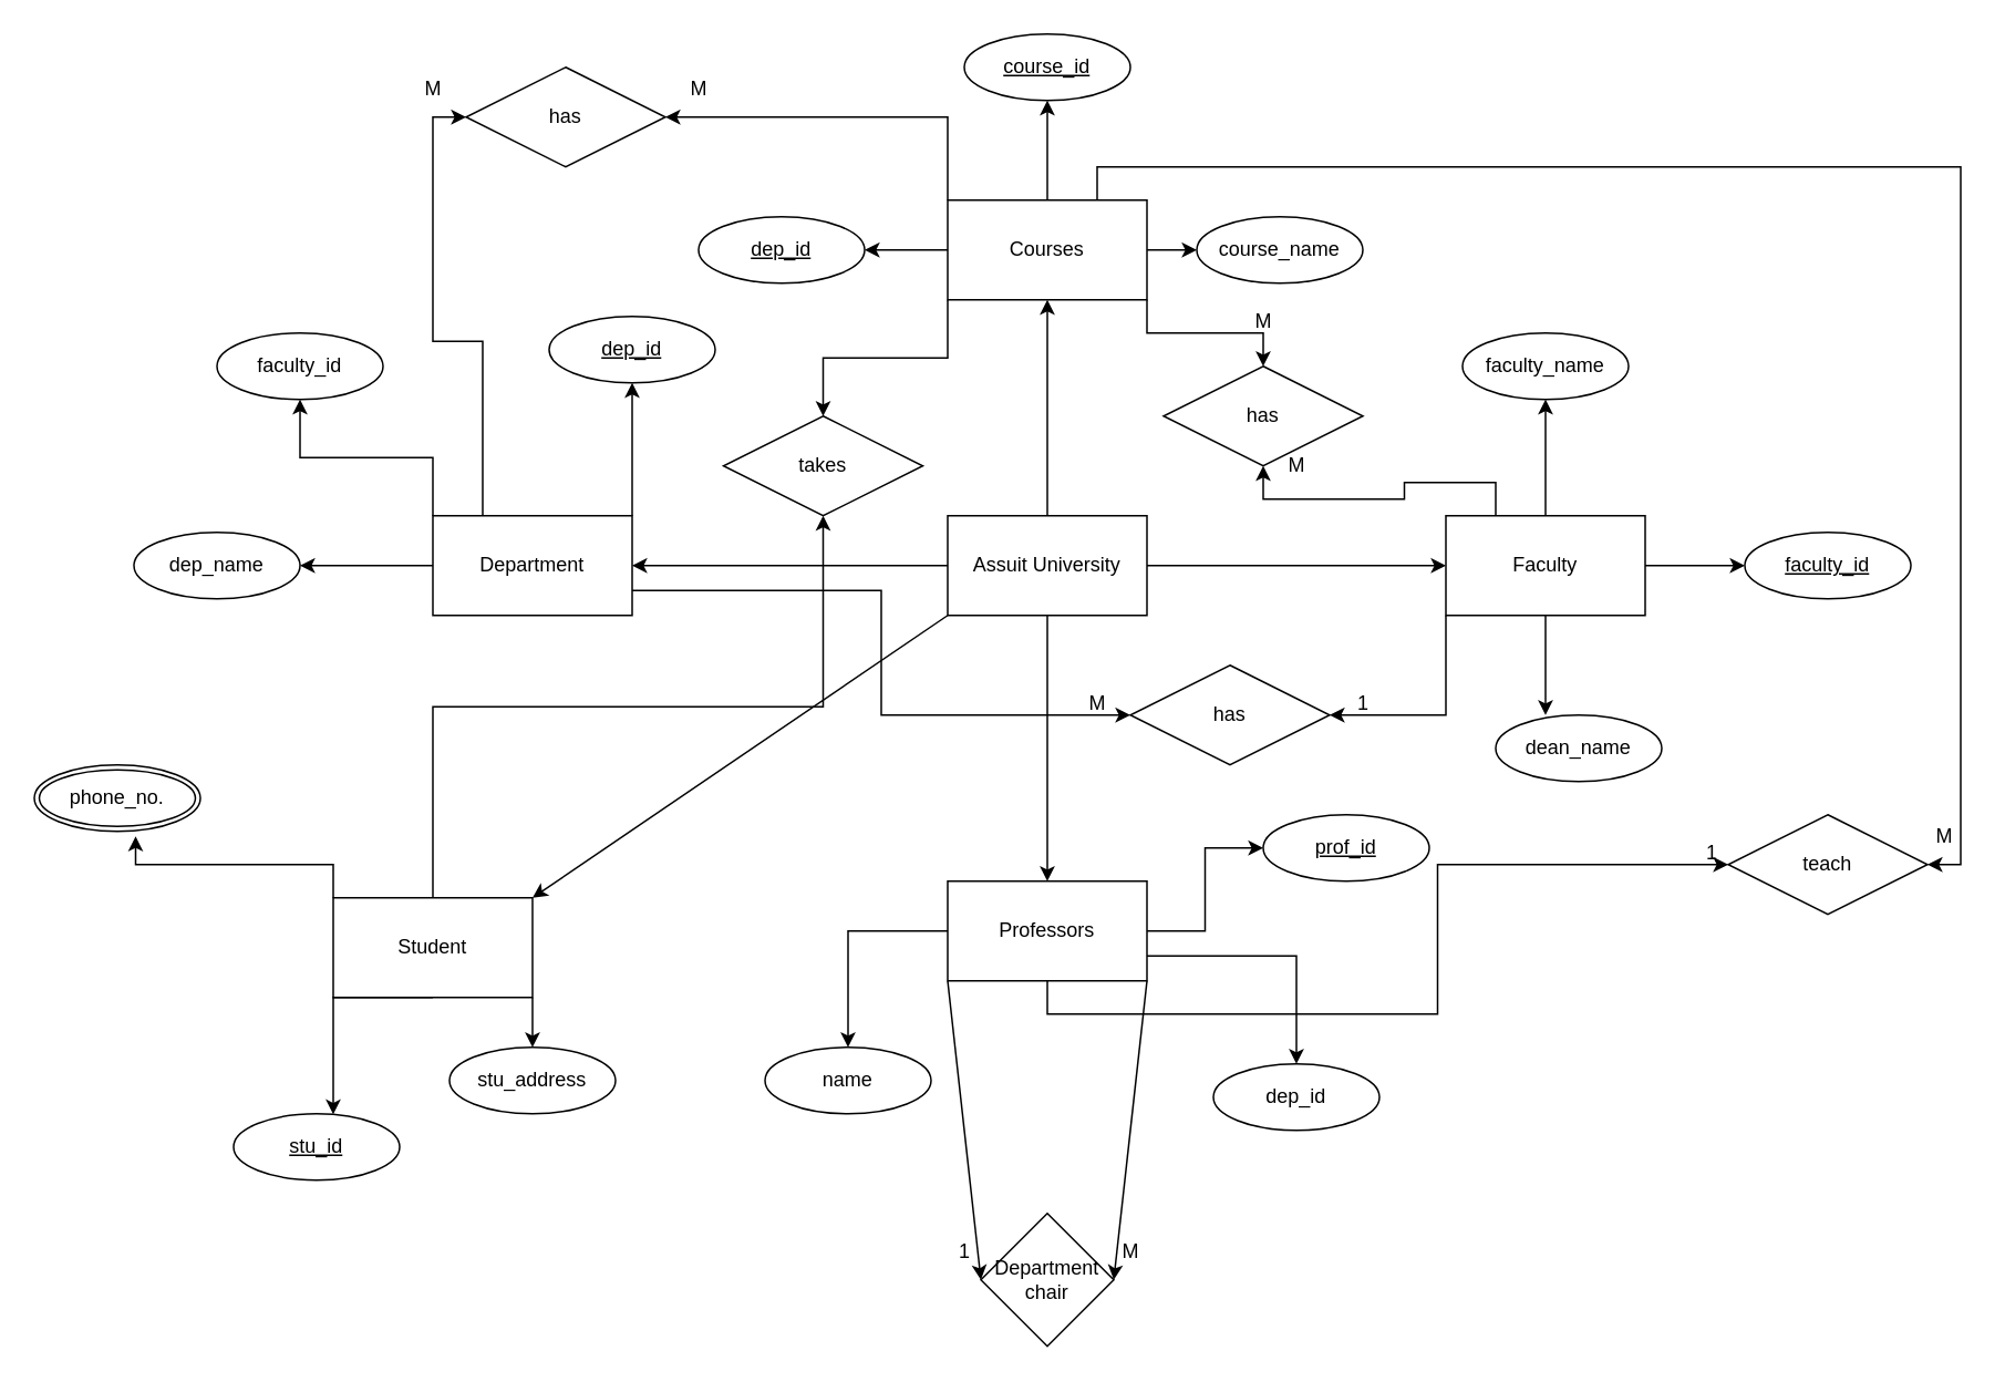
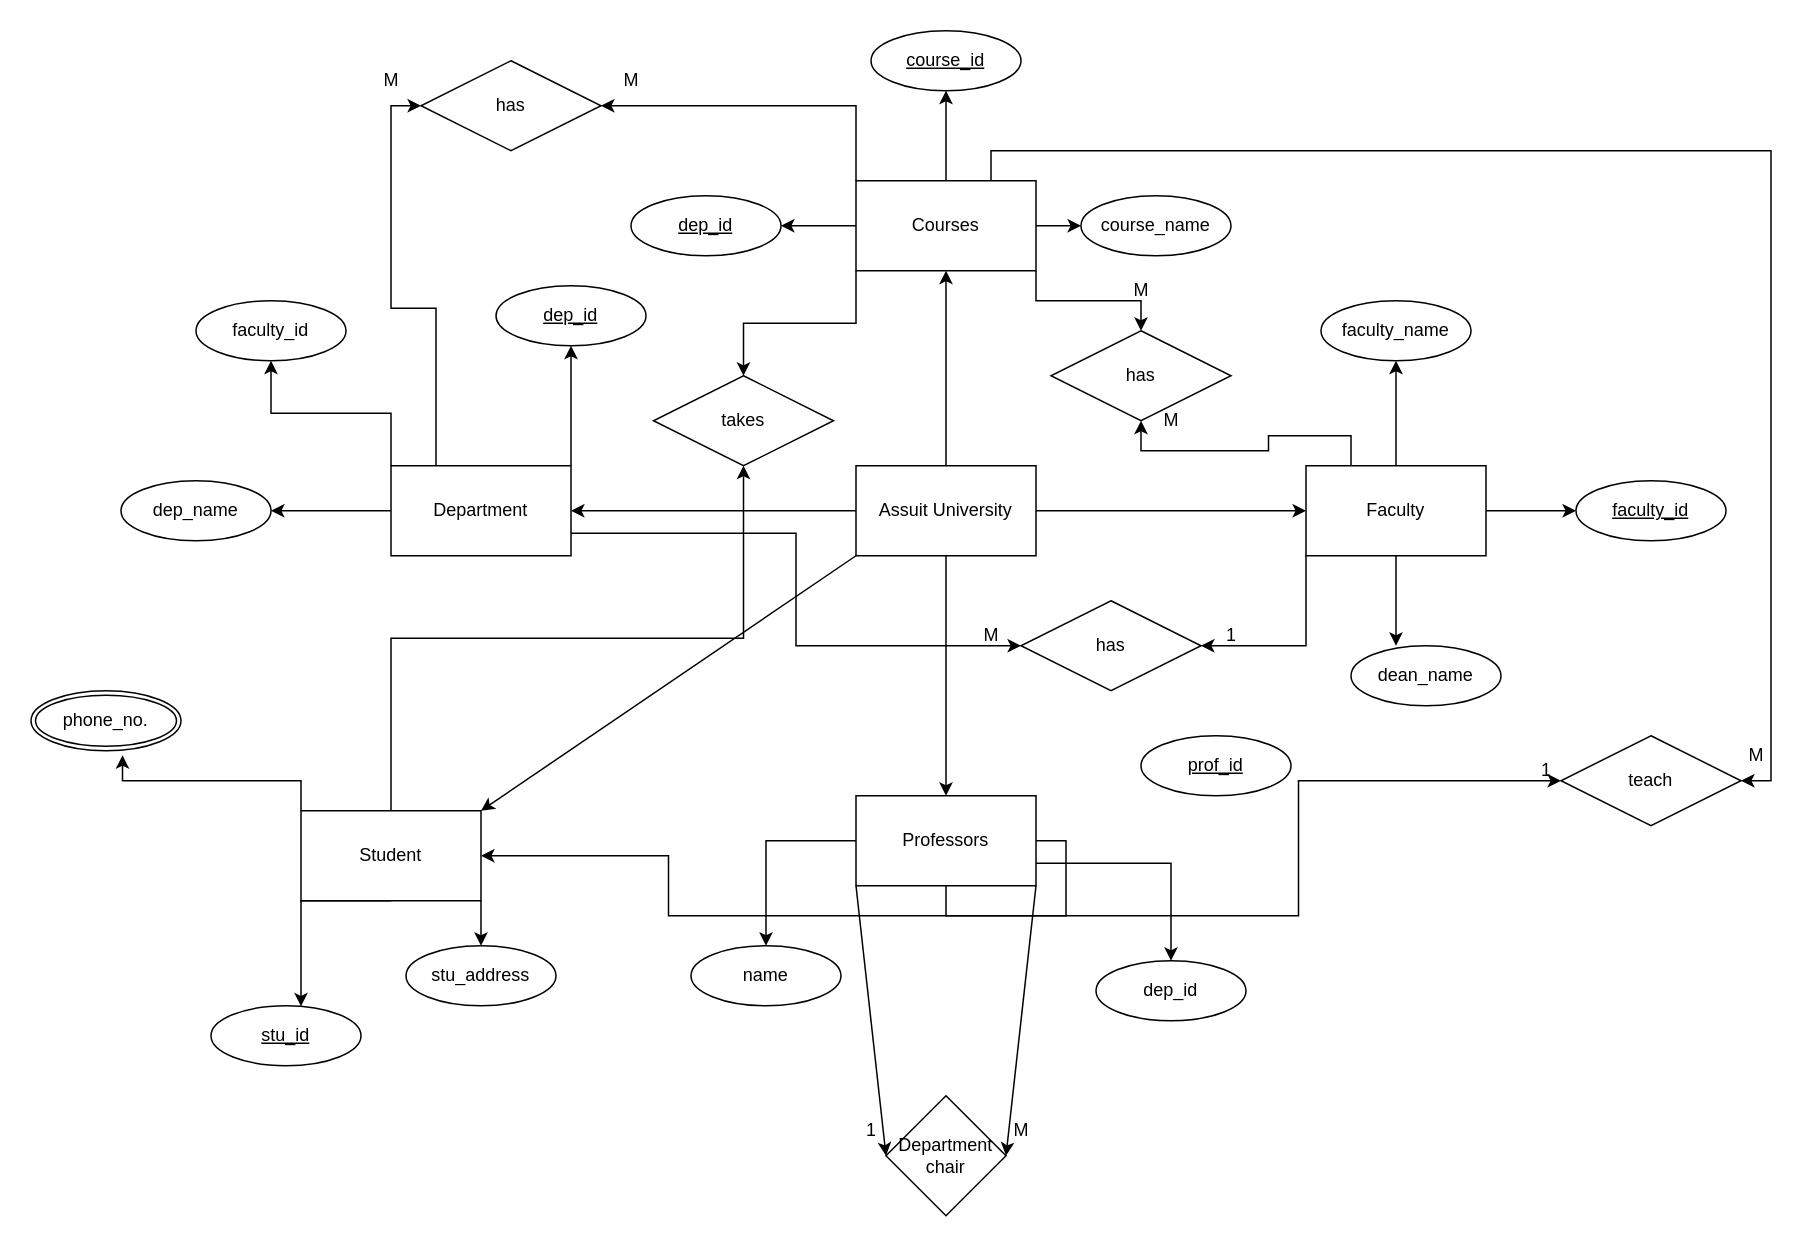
  <mxCell id="0" />
  <mxCell id="1" parent="0" />
  <mxCell id="2" value="" style="edgeStyle=orthogonalEdgeStyle;rounded=0;orthogonalLoop=1;jettySize=auto;html=1;" parent="1" source="6" target="11" edge="1"><mxGeometry relative="1" as="geometry" /></mxCell>
  <mxCell id="3" value="" style="edgeStyle=orthogonalEdgeStyle;rounded=0;orthogonalLoop=1;jettySize=auto;html=1;" parent="1" source="6" target="17" edge="1"><mxGeometry relative="1" as="geometry" /></mxCell>
  <mxCell id="4" value="" style="edgeStyle=orthogonalEdgeStyle;rounded=0;orthogonalLoop=1;jettySize=auto;html=1;" parent="1" source="6" target="24" edge="1"><mxGeometry relative="1" as="geometry" /></mxCell>
  <mxCell id="5" value="" style="edgeStyle=orthogonalEdgeStyle;rounded=0;orthogonalLoop=1;jettySize=auto;html=1;" parent="1" source="6" target="29" edge="1"><mxGeometry relative="1" as="geometry" /></mxCell>
  <mxCell id="6" value="Assuit University" style="rounded=0;whiteSpace=wrap;html=1;" parent="1" vertex="1"><mxGeometry x="570" y="310" width="120" height="60" as="geometry" /></mxCell>
  <mxCell id="7" value="" style="edgeStyle=orthogonalEdgeStyle;rounded=0;orthogonalLoop=1;jettySize=auto;html=1;" parent="1" source="11" edge="1"><mxGeometry relative="1" as="geometry"><mxPoint x="930" y="240" as="targetPoint" /></mxGeometry></mxCell>
  <mxCell id="8" style="edgeStyle=orthogonalEdgeStyle;rounded=0;orthogonalLoop=1;jettySize=auto;html=1;exitX=1;exitY=0.5;exitDx=0;exitDy=0;" edge="1" parent="1" source="11" target="39"><mxGeometry relative="1" as="geometry" /></mxCell>
  <mxCell id="9" style="edgeStyle=orthogonalEdgeStyle;rounded=0;orthogonalLoop=1;jettySize=auto;html=1;exitX=0;exitY=1;exitDx=0;exitDy=0;entryX=1;entryY=0.5;entryDx=0;entryDy=0;" edge="1" parent="1" source="11" target="54"><mxGeometry relative="1" as="geometry" /></mxCell>
  <mxCell id="10" style="edgeStyle=orthogonalEdgeStyle;rounded=0;orthogonalLoop=1;jettySize=auto;html=1;exitX=0.25;exitY=0;exitDx=0;exitDy=0;" edge="1" parent="1" source="11" target="62"><mxGeometry relative="1" as="geometry" /></mxCell>
  <mxCell id="11" value="Faculty" style="rounded=0;whiteSpace=wrap;html=1;" parent="1" vertex="1"><mxGeometry x="870" y="310" width="120" height="60" as="geometry" /></mxCell>
  <mxCell id="12" style="edgeStyle=orthogonalEdgeStyle;rounded=0;orthogonalLoop=1;jettySize=auto;html=1;exitX=1;exitY=0;exitDx=0;exitDy=0;entryX=0.5;entryY=1;entryDx=0;entryDy=0;" edge="1" parent="1" source="17" target="41"><mxGeometry relative="1" as="geometry" /></mxCell>
  <mxCell id="13" style="edgeStyle=orthogonalEdgeStyle;rounded=0;orthogonalLoop=1;jettySize=auto;html=1;exitX=0;exitY=0.5;exitDx=0;exitDy=0;" edge="1" parent="1" source="17" target="42"><mxGeometry relative="1" as="geometry"><mxPoint x="200" y="340" as="targetPoint" /></mxGeometry></mxCell>
  <mxCell id="14" style="edgeStyle=orthogonalEdgeStyle;rounded=0;orthogonalLoop=1;jettySize=auto;html=1;exitX=1;exitY=0.75;exitDx=0;exitDy=0;entryX=0;entryY=0.5;entryDx=0;entryDy=0;" edge="1" parent="1" source="17" target="54"><mxGeometry relative="1" as="geometry" /></mxCell>
  <mxCell id="15" style="edgeStyle=orthogonalEdgeStyle;rounded=0;orthogonalLoop=1;jettySize=auto;html=1;exitX=0.25;exitY=0;exitDx=0;exitDy=0;entryX=0;entryY=0.5;entryDx=0;entryDy=0;" edge="1" parent="1" source="17" target="57"><mxGeometry relative="1" as="geometry" /></mxCell>
  <mxCell id="16" style="edgeStyle=orthogonalEdgeStyle;rounded=0;orthogonalLoop=1;jettySize=auto;html=1;exitX=0;exitY=0;exitDx=0;exitDy=0;" edge="1" parent="1" source="17" target="44"><mxGeometry relative="1" as="geometry" /></mxCell>
  <mxCell id="17" value="Department" style="whiteSpace=wrap;html=1;rounded=0;" parent="1" vertex="1"><mxGeometry y="310" width="120" height="60" as="geometry" x="260" /></mxCell>
  <mxCell id="18" style="edgeStyle=orthogonalEdgeStyle;rounded=0;orthogonalLoop=1;jettySize=auto;html=1;exitX=0.5;exitY=0;exitDx=0;exitDy=0;" edge="1" parent="1" source="24" target="43"><mxGeometry relative="1" as="geometry"><mxPoint x="630" y="40" as="targetPoint" /></mxGeometry></mxCell>
  <mxCell id="19" style="edgeStyle=orthogonalEdgeStyle;rounded=0;orthogonalLoop=1;jettySize=auto;html=1;exitX=1;exitY=0.5;exitDx=0;exitDy=0;" edge="1" parent="1" source="24" target="45"><mxGeometry relative="1" as="geometry"><mxPoint x="770" y="150" as="targetPoint" /></mxGeometry></mxCell>
  <mxCell id="20" style="edgeStyle=orthogonalEdgeStyle;rounded=0;orthogonalLoop=1;jettySize=auto;html=1;exitX=0;exitY=0.5;exitDx=0;exitDy=0;" edge="1" parent="1" source="24" target="46"><mxGeometry relative="1" as="geometry"><mxPoint x="470" y="150" as="targetPoint" /></mxGeometry></mxCell>
  <mxCell id="21" style="edgeStyle=orthogonalEdgeStyle;rounded=0;orthogonalLoop=1;jettySize=auto;html=1;exitX=0;exitY=0;exitDx=0;exitDy=0;entryX=1;entryY=0.5;entryDx=0;entryDy=0;" edge="1" parent="1" source="24" target="57"><mxGeometry relative="1" as="geometry" /></mxCell>
  <mxCell id="22" style="edgeStyle=orthogonalEdgeStyle;rounded=0;orthogonalLoop=1;jettySize=auto;html=1;exitX=0;exitY=1;exitDx=0;exitDy=0;entryX=0.5;entryY=0;entryDx=0;entryDy=0;" edge="1" parent="1" source="24" target="60"><mxGeometry relative="1" as="geometry" /></mxCell>
  <mxCell id="23" style="edgeStyle=orthogonalEdgeStyle;rounded=0;orthogonalLoop=1;jettySize=auto;html=1;exitX=0.75;exitY=0;exitDx=0;exitDy=0;entryX=1;entryY=0.5;entryDx=0;entryDy=0;" edge="1" parent="1" source="24" target="68"><mxGeometry relative="1" as="geometry" /></mxCell>
  <mxCell id="24" value="Courses" style="whiteSpace=wrap;html=1;rounded=0;" parent="1" vertex="1"><mxGeometry x="570" y="120" width="120" height="60" as="geometry" /></mxCell>
- <mxCell id="25" style="edgeStyle=orthogonalEdgeStyle;rounded=0;orthogonalLoop=1;jettySize=auto;html=1;exitX=1;exitY=0.5;exitDx=0;exitDy=0;entryX=0;entryY=0.5;entryDx=0;entryDy=0;" edge="1" parent="1" source="29" target="47"><mxGeometry relative="1" as="geometry" /></mxCell>
+ <mxCell id="25" style="edgeStyle=orthogonalEdgeStyle;rounded=0;orthogonalLoop=1;jettySize=auto;html=1;exitX=1;exitY=0.5;exitDx=0;exitDy=0;" edge="1" parent="1" source="29" target="33"><mxGeometry relative="1" as="geometry" /></mxCell>
  <mxCell id="26" style="edgeStyle=orthogonalEdgeStyle;rounded=0;orthogonalLoop=1;jettySize=auto;html=1;exitX=0;exitY=0.5;exitDx=0;exitDy=0;" edge="1" parent="1" source="29" target="48"><mxGeometry relative="1" as="geometry"><mxPoint x="500" y="610" as="targetPoint" /></mxGeometry></mxCell>
  <mxCell id="27" style="edgeStyle=orthogonalEdgeStyle;rounded=0;orthogonalLoop=1;jettySize=auto;html=1;exitX=1;exitY=0.75;exitDx=0;exitDy=0;" edge="1" parent="1" source="29" target="49"><mxGeometry relative="1" as="geometry"><mxPoint x="780" y="660" as="targetPoint" /></mxGeometry></mxCell>
  <mxCell id="28" style="edgeStyle=orthogonalEdgeStyle;rounded=0;orthogonalLoop=1;jettySize=auto;html=1;exitX=0.5;exitY=1;exitDx=0;exitDy=0;" edge="1" parent="1" source="29" target="68"><mxGeometry relative="1" as="geometry" /></mxCell>
  <mxCell id="29" value="Professors" style="whiteSpace=wrap;html=1;rounded=0;" parent="1" vertex="1"><mxGeometry x="570" y="530" width="120" height="60" as="geometry" /></mxCell>
  <mxCell id="30" style="edgeStyle=orthogonalEdgeStyle;rounded=0;orthogonalLoop=1;jettySize=auto;html=1;exitX=0.5;exitY=1;exitDx=0;exitDy=0;" edge="1" parent="1" source="33" target="50"><mxGeometry relative="1" as="geometry"><mxPoint x="380" y="680" as="targetPoint" /><Array as="points"><mxPoint x="200" y="600" /></Array></mxGeometry></mxCell>
  <mxCell id="31" style="edgeStyle=orthogonalEdgeStyle;rounded=0;orthogonalLoop=1;jettySize=auto;html=1;exitX=1;exitY=1;exitDx=0;exitDy=0;" edge="1" parent="1" source="33" target="51"><mxGeometry relative="1" as="geometry"><mxPoint x="350" y="650" as="targetPoint" /></mxGeometry></mxCell>
  <mxCell id="32" style="edgeStyle=orthogonalEdgeStyle;rounded=0;orthogonalLoop=1;jettySize=auto;html=1;exitX=0.5;exitY=0;exitDx=0;exitDy=0;" edge="1" parent="1" source="33" target="60"><mxGeometry relative="1" as="geometry" /></mxCell>
  <mxCell id="33" value="Student" style="rounded=0;whiteSpace=wrap;html=1;" parent="1" vertex="1"><mxGeometry x="200" y="540" width="120" height="60" as="geometry" /></mxCell>
  <mxCell id="34" value="" style="endArrow=classic;html=1;rounded=0;entryX=1;entryY=0;entryDx=0;entryDy=0;exitX=0;exitY=1;exitDx=0;exitDy=0;" parent="1" source="6" target="33" edge="1"><mxGeometry width="50" height="50" relative="1" as="geometry"><mxPoint x="540" y="420" as="sourcePoint" /><mxPoint x="660" y="330" as="targetPoint" /></mxGeometry></mxCell>
  <mxCell id="35" value="Department chair" style="rhombus;whiteSpace=wrap;html=1;" parent="1" vertex="1"><mxGeometry x="590" y="730" width="80" height="80" as="geometry" /></mxCell>
  <mxCell id="36" value="" style="endArrow=classic;html=1;rounded=0;entryX=0;entryY=0.5;entryDx=0;entryDy=0;exitX=0;exitY=1;exitDx=0;exitDy=0;" parent="1" source="29" target="35" edge="1"><mxGeometry width="50" height="50" relative="1" as="geometry"><mxPoint x="630" y="670" as="sourcePoint" /><mxPoint x="660" y="630" as="targetPoint" /></mxGeometry></mxCell>
  <mxCell id="37" value="" style="endArrow=classic;html=1;rounded=0;entryX=1;entryY=0.5;entryDx=0;entryDy=0;exitX=1;exitY=1;exitDx=0;exitDy=0;" parent="1" source="29" target="35" edge="1"><mxGeometry width="50" height="50" relative="1" as="geometry"><mxPoint x="580" y="590" as="sourcePoint" /><mxPoint x="606" y="773" as="targetPoint" /></mxGeometry></mxCell>
  <mxCell id="38" value="dean_name" style="ellipse;whiteSpace=wrap;html=1;align=center;" vertex="1" parent="1"><mxGeometry x="900" y="430" width="100" height="40" as="geometry" /></mxCell>
  <mxCell id="39" value="&lt;u&gt;faculty_id&lt;span style=&quot;color: rgba(0, 0, 0, 0); font-family: monospace; font-size: 0px; text-align: start; text-wrap-mode: nowrap;&quot;&gt;%3CmxGraphModel%3E%3Croot%3E%3CmxCell%20id%3D%220%22%2F%3E%3CmxCell%20id%3D%221%22%20parent%3D%220%22%2F%3E%3CmxCell%20id%3D%222%22%20value%3D%22dean_name%22%20style%3D%22ellipse%3BwhiteSpace%3Dwrap%3Bhtml%3D1%3Balign%3Dcenter%3B%22%20vertex%3D%221%22%20parent%3D%221%22%3E%3CmxGeometry%20x%3D%22740%22%20y%3D%22370%22%20width%3D%22100%22%20height%3D%2240%22%20as%3D%22geometry%22%2F%3E%3C%2FmxCell%3E%3C%2Froot%3E%3C%2FmxGraphModel%3E&lt;/span&gt;&lt;/u&gt;" style="ellipse;whiteSpace=wrap;html=1;align=center;" vertex="1" parent="1"><mxGeometry x="1050" y="320" width="100" height="40" as="geometry" /></mxCell>
  <mxCell id="40" value="faculty_name" style="ellipse;whiteSpace=wrap;html=1;align=center;" vertex="1" parent="1"><mxGeometry x="880" y="200" width="100" height="40" as="geometry" /></mxCell>
  <mxCell id="41" value="&lt;u&gt;dep_id&lt;/u&gt;" style="ellipse;whiteSpace=wrap;html=1;align=center;" vertex="1" parent="1"><mxGeometry x="330" y="190" width="100" height="40" as="geometry" /></mxCell>
  <mxCell id="42" value="dep_name" style="ellipse;whiteSpace=wrap;html=1;align=center;" vertex="1" parent="1"><mxGeometry x="80" y="320" width="100" height="40" as="geometry" /></mxCell>
  <mxCell id="43" value="&lt;u&gt;course_id&lt;/u&gt;" style="ellipse;whiteSpace=wrap;html=1;align=center;" vertex="1" parent="1"><mxGeometry x="580" y="20" width="100" height="40" as="geometry" /></mxCell>
  <mxCell id="44" value="faculty_id" style="ellipse;whiteSpace=wrap;html=1;align=center;" vertex="1" parent="1"><mxGeometry x="130" y="200" width="100" height="40" as="geometry" /></mxCell>
  <mxCell id="45" value="course_name" style="ellipse;whiteSpace=wrap;html=1;align=center;" vertex="1" parent="1"><mxGeometry x="720" y="130" width="100" height="40" as="geometry" /></mxCell>
  <mxCell id="46" value="dep_id" style="ellipse;whiteSpace=wrap;html=1;align=center;fontStyle=4;" vertex="1" parent="1"><mxGeometry x="420" y="130" width="100" height="40" as="geometry" /></mxCell>
  <mxCell id="47" value="&lt;u&gt;prof_id&lt;/u&gt;" style="ellipse;whiteSpace=wrap;html=1;align=center;" vertex="1" parent="1"><mxGeometry x="760" y="490" width="100" height="40" as="geometry" /></mxCell>
  <mxCell id="48" value="name" style="ellipse;whiteSpace=wrap;html=1;align=center;" vertex="1" parent="1"><mxGeometry x="460" y="630" width="100" height="40" as="geometry" /></mxCell>
  <mxCell id="49" value="dep_id" style="ellipse;whiteSpace=wrap;html=1;align=center;" vertex="1" parent="1"><mxGeometry x="730" y="640" width="100" height="40" as="geometry" /></mxCell>
  <mxCell id="50" value="stu_id" style="ellipse;whiteSpace=wrap;html=1;align=center;fontStyle=4;" vertex="1" parent="1"><mxGeometry x="140" y="670" width="100" height="40" as="geometry" /></mxCell>
  <mxCell id="51" value="stu_address" style="ellipse;whiteSpace=wrap;html=1;align=center;" vertex="1" parent="1"><mxGeometry x="270" y="630" width="100" height="40" as="geometry" /></mxCell>
  <mxCell id="52" value="phone_no." style="ellipse;shape=doubleEllipse;margin=3;whiteSpace=wrap;html=1;align=center;" vertex="1" parent="1"><mxGeometry x="20" y="460" width="100" height="40" as="geometry" /></mxCell>
  <mxCell id="53" style="edgeStyle=orthogonalEdgeStyle;rounded=0;orthogonalLoop=1;jettySize=auto;html=1;exitX=0;exitY=0;exitDx=0;exitDy=0;entryX=0.61;entryY=1.075;entryDx=0;entryDy=0;entryPerimeter=0;" edge="1" parent="1" source="33" target="52"><mxGeometry relative="1" as="geometry" /></mxCell>
  <mxCell id="54" value="has" style="shape=rhombus;perimeter=rhombusPerimeter;whiteSpace=wrap;html=1;align=center;" vertex="1" parent="1"><mxGeometry x="680" y="400" width="120" height="60" as="geometry" /></mxCell>
  <mxCell id="55" value="1" style="text;html=1;align=center;verticalAlign=middle;resizable=0;points=[];autosize=1;strokeColor=none;fillColor=none;" vertex="1" parent="1"><mxGeometry x="805" y="408" width="30" height="30" as="geometry" /></mxCell>
  <mxCell id="56" value="M" style="text;html=1;align=center;verticalAlign=middle;resizable=0;points=[];autosize=1;strokeColor=none;fillColor=none;" vertex="1" parent="1"><mxGeometry x="645" y="408" width="30" height="30" as="geometry" /></mxCell>
  <mxCell id="57" value="has" style="shape=rhombus;perimeter=rhombusPerimeter;whiteSpace=wrap;html=1;align=center;" vertex="1" parent="1"><mxGeometry x="280" y="40" width="120" height="60" as="geometry" /></mxCell>
  <mxCell id="58" value="M" style="text;html=1;align=center;verticalAlign=middle;resizable=0;points=[];autosize=1;strokeColor=none;fillColor=none;" vertex="1" parent="1"><mxGeometry x="245" y="38" width="30" height="30" as="geometry" /></mxCell>
  <mxCell id="59" value="M" style="text;html=1;align=center;verticalAlign=middle;resizable=0;points=[];autosize=1;strokeColor=none;fillColor=none;" vertex="1" parent="1"><mxGeometry x="405" y="38" width="30" height="30" as="geometry" /></mxCell>
  <mxCell id="60" value="takes" style="shape=rhombus;perimeter=rhombusPerimeter;whiteSpace=wrap;html=1;align=center;" vertex="1" parent="1"><mxGeometry x="435" y="250" width="120" height="60" as="geometry" /></mxCell>
  <mxCell id="61" style="edgeStyle=orthogonalEdgeStyle;rounded=0;orthogonalLoop=1;jettySize=auto;html=1;exitX=0.5;exitY=1;exitDx=0;exitDy=0;entryX=0.3;entryY=0;entryDx=0;entryDy=0;entryPerimeter=0;" edge="1" parent="1" source="11" target="38"><mxGeometry relative="1" as="geometry" /></mxCell>
  <mxCell id="62" value="has" style="shape=rhombus;perimeter=rhombusPerimeter;whiteSpace=wrap;html=1;align=center;" vertex="1" parent="1"><mxGeometry x="700" y="220" width="120" height="60" as="geometry" /></mxCell>
  <mxCell id="63" style="edgeStyle=orthogonalEdgeStyle;rounded=0;orthogonalLoop=1;jettySize=auto;html=1;exitX=1;exitY=1;exitDx=0;exitDy=0;entryX=0.5;entryY=0;entryDx=0;entryDy=0;" edge="1" parent="1" source="24" target="62"><mxGeometry relative="1" as="geometry" /></mxCell>
  <mxCell id="64" value="M" style="text;html=1;align=center;verticalAlign=middle;resizable=0;points=[];autosize=1;strokeColor=none;fillColor=none;" vertex="1" parent="1"><mxGeometry x="765" y="265" width="30" height="30" as="geometry" /></mxCell>
  <mxCell id="65" value="M" style="text;html=1;align=center;verticalAlign=middle;resizable=0;points=[];autosize=1;strokeColor=none;fillColor=none;" vertex="1" parent="1"><mxGeometry x="745" y="178" width="30" height="30" as="geometry" /></mxCell>
  <mxCell id="66" value="1" style="text;html=1;align=center;verticalAlign=middle;resizable=0;points=[];autosize=1;strokeColor=none;fillColor=none;" vertex="1" parent="1"><mxGeometry x="565" y="738" width="30" height="30" as="geometry" /></mxCell>
  <mxCell id="67" value="M" style="text;html=1;align=center;verticalAlign=middle;resizable=0;points=[];autosize=1;strokeColor=none;fillColor=none;" vertex="1" parent="1"><mxGeometry x="665" y="738" width="30" height="30" as="geometry" /></mxCell>
  <mxCell id="68" value="teach" style="shape=rhombus;perimeter=rhombusPerimeter;whiteSpace=wrap;html=1;align=center;" vertex="1" parent="1"><mxGeometry x="1040" y="490" width="120" height="60" as="geometry" /></mxCell>
  <mxCell id="69" value="1" style="text;html=1;align=center;verticalAlign=middle;resizable=0;points=[];autosize=1;strokeColor=none;fillColor=none;" vertex="1" parent="1"><mxGeometry x="1015" y="498" width="30" height="30" as="geometry" /></mxCell>
  <mxCell id="70" value="M" style="text;html=1;align=center;verticalAlign=middle;resizable=0;points=[];autosize=1;strokeColor=none;fillColor=none;" vertex="1" parent="1"><mxGeometry x="1155" y="488" width="30" height="30" as="geometry" /></mxCell>
